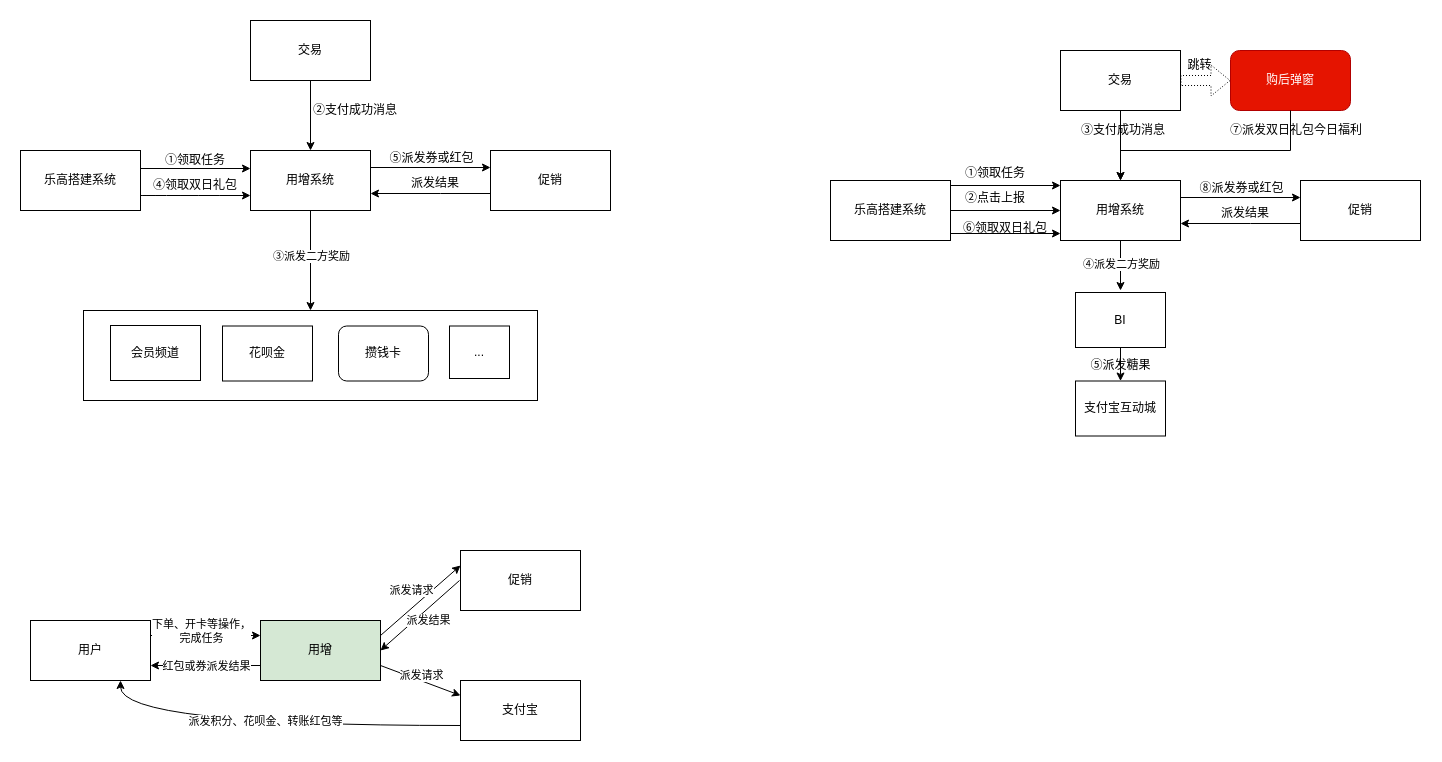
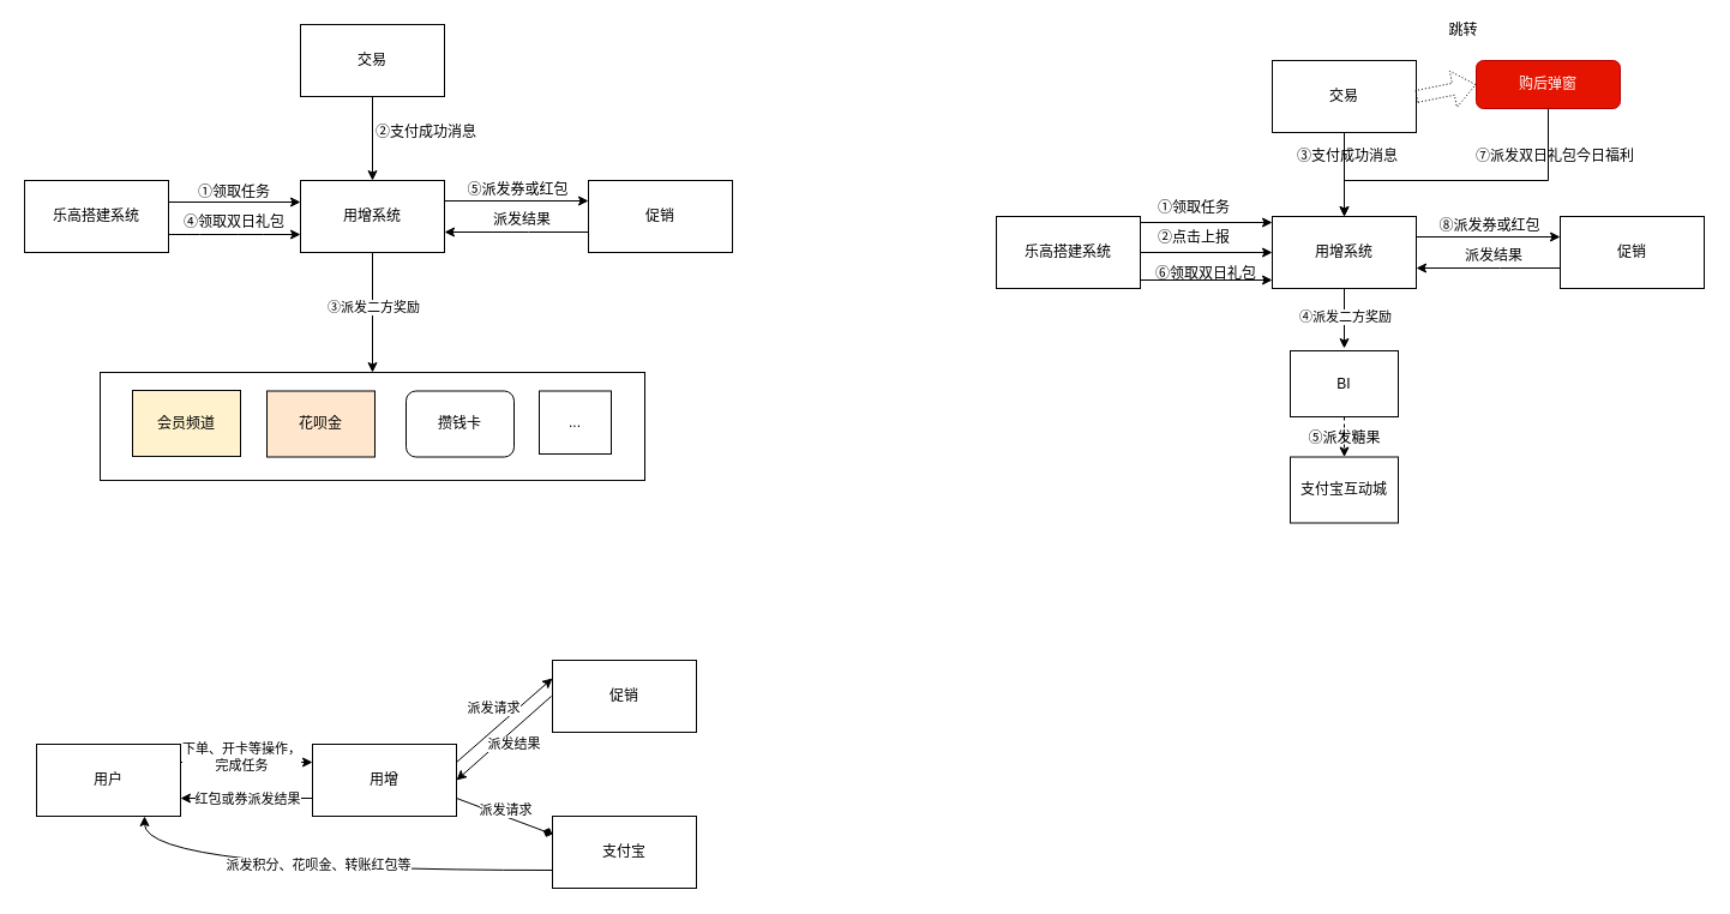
  <mxCell id="0" />
  <mxCell id="1" parent="0" />
  <mxCell id="2" value="" style="rounded=0;whiteSpace=wrap;html=1;" parent="1" vertex="1"><mxGeometry x="83" y="310" width="454" height="90" as="geometry" /></mxCell>
  <mxCell id="3" style="edgeStyle=orthogonalEdgeStyle;rounded=0;orthogonalLoop=1;jettySize=auto;html=1;entryX=0;entryY=0.5;entryDx=0;entryDy=0;" parent="1" edge="1"><mxGeometry relative="1" as="geometry"><mxPoint x="140" y="168" as="sourcePoint" /><mxPoint x="250" y="168" as="targetPoint" /></mxGeometry></mxCell>
  <mxCell id="4" style="edgeStyle=orthogonalEdgeStyle;curved=1;rounded=0;orthogonalLoop=1;jettySize=auto;html=1;exitX=1;exitY=0.75;exitDx=0;exitDy=0;entryX=0;entryY=0.75;entryDx=0;entryDy=0;" parent="1" source="5" target="9" edge="1"><mxGeometry relative="1" as="geometry" /></mxCell>
  <mxCell id="5" value="乐高搭建系统" style="rounded=0;whiteSpace=wrap;html=1;" parent="1" vertex="1"><mxGeometry x="20" y="150" width="120" height="60" as="geometry" /></mxCell>
  <mxCell id="6" style="edgeStyle=orthogonalEdgeStyle;rounded=0;orthogonalLoop=1;jettySize=auto;html=1;exitX=1;exitY=0.5;exitDx=0;exitDy=0;" parent="1" edge="1"><mxGeometry relative="1" as="geometry"><mxPoint x="370" y="187" as="sourcePoint" /><mxPoint x="490" y="167" as="targetPoint" /><Array as="points"><mxPoint x="370" y="167" /></Array></mxGeometry></mxCell>
  <mxCell id="7" style="edgeStyle=orthogonalEdgeStyle;rounded=0;orthogonalLoop=1;jettySize=auto;html=1;entryX=0.5;entryY=0;entryDx=0;entryDy=0;" parent="1" source="9" target="2" edge="1"><mxGeometry relative="1" as="geometry" /></mxCell>
  <mxCell id="8" value="③派发二方奖励" style="edgeLabel;html=1;align=center;verticalAlign=middle;resizable=0;points=[];" parent="7" vertex="1" connectable="0"><mxGeometry x="-0.1" relative="1" as="geometry"><mxPoint as="offset" /></mxGeometry></mxCell>
  <mxCell id="9" value="用增系统" style="rounded=0;whiteSpace=wrap;html=1;" parent="1" vertex="1"><mxGeometry x="250" y="150" width="120" height="60" as="geometry" /></mxCell>
  <mxCell id="10" style="edgeStyle=orthogonalEdgeStyle;rounded=0;orthogonalLoop=1;jettySize=auto;html=1;" parent="1" source="11" target="9" edge="1"><mxGeometry relative="1" as="geometry" /></mxCell>
  <mxCell id="11" value="交易" style="rounded=0;whiteSpace=wrap;html=1;" parent="1" vertex="1"><mxGeometry x="250" y="20" width="120" height="60" as="geometry" /></mxCell>
  <mxCell id="12" value="①领取任务" style="text;html=1;strokeColor=none;fillColor=none;align=center;verticalAlign=middle;whiteSpace=wrap;rounded=0;" parent="1" vertex="1"><mxGeometry x="160" y="150" width="70" height="20" as="geometry" /></mxCell>
  <mxCell id="13" value="②支付成功消息" style="text;html=1;strokeColor=none;fillColor=none;align=center;verticalAlign=middle;whiteSpace=wrap;rounded=0;" parent="1" vertex="1"><mxGeometry x="310" y="100" width="90" height="20" as="geometry" /></mxCell>
  <mxCell id="14" style="edgeStyle=orthogonalEdgeStyle;rounded=0;orthogonalLoop=1;jettySize=auto;html=1;entryX=1;entryY=0.5;entryDx=0;entryDy=0;" parent="1" edge="1"><mxGeometry relative="1" as="geometry"><mxPoint x="490" y="193" as="sourcePoint" /><mxPoint x="370" y="193" as="targetPoint" /><Array as="points"><mxPoint x="440" y="193" /><mxPoint x="440" y="193" /></Array></mxGeometry></mxCell>
  <mxCell id="15" value="促销" style="rounded=0;whiteSpace=wrap;html=1;" parent="1" vertex="1"><mxGeometry x="490" y="150" width="120" height="60" as="geometry" /></mxCell>
  <mxCell id="16" value="⑤派发券或红包" style="text;html=1;strokeColor=none;fillColor=none;align=center;verticalAlign=middle;whiteSpace=wrap;rounded=0;" parent="1" vertex="1"><mxGeometry x="383.5" y="153" width="95" height="10" as="geometry" /></mxCell>
  <mxCell id="17" value="派发结果" style="text;html=1;strokeColor=none;fillColor=none;align=center;verticalAlign=middle;whiteSpace=wrap;rounded=0;" parent="1" vertex="1"><mxGeometry x="410" y="173" width="50" height="20" as="geometry" /></mxCell>
- <mxCell id="18" value="会员频道" style="rounded=0;whiteSpace=wrap;html=1;" parent="1" vertex="1"><mxGeometry x="110" y="325" width="90" height="55" as="geometry" /></mxCell>
- <mxCell id="19" value="花呗金" style="rounded=0;whiteSpace=wrap;html=1;" parent="1" vertex="1"><mxGeometry x="222" y="325.5" width="90" height="55" as="geometry" /></mxCell>
+ <mxCell id="18" value="会员频道" style="rounded=0;whiteSpace=wrap;html=1;fillColor=#fff2cc;" parent="1" vertex="1"><mxGeometry x="110" y="325" width="90" height="55" as="geometry" /></mxCell>
+ <mxCell id="19" value="花呗金" style="rounded=0;whiteSpace=wrap;html=1;fillColor=#ffe6cc;" parent="1" vertex="1"><mxGeometry x="222" y="325.5" width="90" height="55" as="geometry" /></mxCell>
  <mxCell id="20" value="攒钱卡" style="whiteSpace=wrap;html=1;rounded=1;" parent="1" vertex="1"><mxGeometry x="338" y="325.5" width="90" height="55" as="geometry" /></mxCell>
  <mxCell id="21" value="..." style="rounded=0;whiteSpace=wrap;html=1;" parent="1" vertex="1"><mxGeometry x="449" y="325.5" width="60" height="52.5" as="geometry" /></mxCell>
  <mxCell id="22" style="edgeStyle=orthogonalEdgeStyle;rounded=0;orthogonalLoop=1;jettySize=auto;html=1;exitX=1;exitY=0.25;exitDx=0;exitDy=0;entryX=0;entryY=0.25;entryDx=0;entryDy=0;" parent="1" source="24" target="31" edge="1"><mxGeometry relative="1" as="geometry" /></mxCell>
  <mxCell id="23" value="下单、开卡等操作，&lt;br&gt;完成任务" style="edgeLabel;html=1;align=center;verticalAlign=middle;resizable=0;points=[];" parent="22" vertex="1" connectable="0"><mxGeometry x="-0.178" y="4" relative="1" as="geometry"><mxPoint x="5" y="-1" as="offset" /></mxGeometry></mxCell>
  <mxCell id="24" value="用户" style="rounded=0;whiteSpace=wrap;html=1;" parent="1" vertex="1"><mxGeometry x="30" y="620" width="120" height="60" as="geometry" /></mxCell>
  <mxCell id="25" style="rounded=0;orthogonalLoop=1;jettySize=auto;html=1;exitX=1;exitY=0.25;exitDx=0;exitDy=0;entryX=0;entryY=0.25;entryDx=0;entryDy=0;" parent="1" source="31" target="34" edge="1"><mxGeometry relative="1" as="geometry" /></mxCell>
  <mxCell id="26" value="派发请求" style="edgeLabel;html=1;align=center;verticalAlign=middle;resizable=0;points=[];" parent="25" vertex="1" connectable="0"><mxGeometry x="-0.122" y="2" relative="1" as="geometry"><mxPoint x="-4" y="-13" as="offset" /></mxGeometry></mxCell>
- <mxCell id="27" style="edgeStyle=none;rounded=0;orthogonalLoop=1;jettySize=auto;html=1;exitX=1;exitY=0.75;exitDx=0;exitDy=0;entryX=0;entryY=0.25;entryDx=0;entryDy=0;" parent="1" source="31" target="37" edge="1"><mxGeometry relative="1" as="geometry" /></mxCell>
+ <mxCell id="27" style="edgeStyle=none;rounded=0;orthogonalLoop=1;jettySize=auto;html=1;exitX=1;exitY=0.75;exitDx=0;exitDy=0;entryX=0;entryY=0.25;entryDx=0;entryDy=0;endArrow=diamond;" parent="1" source="31" target="37" edge="1"><mxGeometry relative="1" as="geometry" /></mxCell>
  <mxCell id="28" value="派发请求" style="edgeLabel;html=1;align=center;verticalAlign=middle;resizable=0;points=[];" parent="27" vertex="1" connectable="0"><mxGeometry x="-0.304" relative="1" as="geometry"><mxPoint x="12" y="-1" as="offset" /></mxGeometry></mxCell>
  <mxCell id="29" style="edgeStyle=none;rounded=0;orthogonalLoop=1;jettySize=auto;html=1;exitX=0;exitY=0.75;exitDx=0;exitDy=0;entryX=1;entryY=0.75;entryDx=0;entryDy=0;" parent="1" source="31" target="24" edge="1"><mxGeometry relative="1" as="geometry" /></mxCell>
  <mxCell id="30" value="红包或券派发结果" style="edgeLabel;html=1;align=center;verticalAlign=middle;resizable=0;points=[];" parent="29" vertex="1" connectable="0"><mxGeometry x="0.067" relative="1" as="geometry"><mxPoint x="4" as="offset" /></mxGeometry></mxCell>
- <mxCell id="31" value="用增" style="rounded=0;whiteSpace=wrap;html=1;fillColor=#d5e8d4;" parent="1" vertex="1"><mxGeometry x="260" y="620" width="120" height="60" as="geometry" /></mxCell>
+ <mxCell id="31" value="用增" style="rounded=0;whiteSpace=wrap;html=1;" parent="1" vertex="1"><mxGeometry x="260" y="620" width="120" height="60" as="geometry" /></mxCell>
  <mxCell id="32" style="edgeStyle=none;rounded=0;orthogonalLoop=1;jettySize=auto;html=1;entryX=1;entryY=0.5;entryDx=0;entryDy=0;" parent="1" target="31" edge="1"><mxGeometry relative="1" as="geometry"><mxPoint x="459" y="580" as="sourcePoint" /></mxGeometry></mxCell>
  <mxCell id="33" value="派发结果" style="edgeLabel;html=1;align=center;verticalAlign=middle;resizable=0;points=[];" parent="32" vertex="1" connectable="0"><mxGeometry x="-0.018" y="-2" relative="1" as="geometry"><mxPoint x="9" y="7" as="offset" /></mxGeometry></mxCell>
  <mxCell id="34" value="促销" style="rounded=0;whiteSpace=wrap;html=1;" parent="1" vertex="1"><mxGeometry x="460" y="550" width="120" height="60" as="geometry" /></mxCell>
  <mxCell id="35" style="edgeStyle=orthogonalEdgeStyle;rounded=0;orthogonalLoop=1;jettySize=auto;html=1;exitX=0;exitY=0.75;exitDx=0;exitDy=0;entryX=0.75;entryY=1;entryDx=0;entryDy=0;curved=1;" parent="1" source="37" target="24" edge="1"><mxGeometry relative="1" as="geometry" /></mxCell>
  <mxCell id="36" value="派发积分、花呗金、转账红包等" style="edgeLabel;html=1;align=center;verticalAlign=middle;resizable=0;points=[];" parent="35" vertex="1" connectable="0"><mxGeometry x="0.018" y="-5" relative="1" as="geometry"><mxPoint as="offset" /></mxGeometry></mxCell>
  <mxCell id="37" value="支付宝" style="rounded=0;whiteSpace=wrap;html=1;" parent="1" vertex="1"><mxGeometry x="460" y="680" width="120" height="60" as="geometry" /></mxCell>
  <mxCell id="38" value="④领取双日礼包" style="text;html=1;strokeColor=none;fillColor=none;align=center;verticalAlign=middle;whiteSpace=wrap;rounded=0;" parent="1" vertex="1"><mxGeometry x="150" y="176" width="90" height="17" as="geometry" /></mxCell>
  <mxCell id="39" style="edgeStyle=orthogonalEdgeStyle;rounded=0;orthogonalLoop=1;jettySize=auto;html=1;entryX=0;entryY=0.5;entryDx=0;entryDy=0;" edge="1" parent="1"><mxGeometry relative="1" as="geometry"><mxPoint x="950" y="185" as="sourcePoint" /><mxPoint x="1060" y="185" as="targetPoint" /></mxGeometry></mxCell>
  <mxCell id="40" value="乐高搭建系统" style="rounded=0;whiteSpace=wrap;html=1;" vertex="1" parent="1"><mxGeometry x="830" y="180" width="120" height="60" as="geometry" /></mxCell>
  <mxCell id="41" style="edgeStyle=orthogonalEdgeStyle;rounded=0;orthogonalLoop=1;jettySize=auto;html=1;exitX=1;exitY=0.5;exitDx=0;exitDy=0;" edge="1" parent="1"><mxGeometry relative="1" as="geometry"><mxPoint x="1180" y="217" as="sourcePoint" /><mxPoint x="1300" y="197" as="targetPoint" /><Array as="points"><mxPoint x="1180" y="197" /></Array></mxGeometry></mxCell>
  <mxCell id="42" style="edgeStyle=orthogonalEdgeStyle;rounded=0;orthogonalLoop=1;jettySize=auto;html=1;" edge="1" parent="1" source="44"><mxGeometry relative="1" as="geometry"><mxPoint x="1120" y="290" as="targetPoint" /></mxGeometry></mxCell>
  <mxCell id="43" value="④派发二方奖励" style="edgeLabel;html=1;align=center;verticalAlign=middle;resizable=0;points=[];" vertex="1" connectable="0" parent="42"><mxGeometry x="-0.1" relative="1" as="geometry"><mxPoint as="offset" /></mxGeometry></mxCell>
  <mxCell id="44" value="用增系统" style="rounded=0;whiteSpace=wrap;html=1;" vertex="1" parent="1"><mxGeometry x="1060" y="180" width="120" height="60" as="geometry" /></mxCell>
  <mxCell id="45" style="edgeStyle=orthogonalEdgeStyle;rounded=0;orthogonalLoop=1;jettySize=auto;html=1;" edge="1" parent="1" source="46" target="44"><mxGeometry relative="1" as="geometry" /></mxCell>
  <mxCell id="46" value="交易" style="rounded=0;whiteSpace=wrap;html=1;" vertex="1" parent="1"><mxGeometry x="1060" y="50" width="120" height="60" as="geometry" /></mxCell>
  <mxCell id="47" value="①领取任务" style="text;html=1;strokeColor=none;fillColor=none;align=center;verticalAlign=middle;whiteSpace=wrap;rounded=0;" vertex="1" parent="1"><mxGeometry x="960" y="163" width="70" height="20" as="geometry" /></mxCell>
  <mxCell id="48" value="③支付成功消息" style="text;html=1;strokeColor=none;fillColor=none;align=center;verticalAlign=middle;whiteSpace=wrap;rounded=0;" vertex="1" parent="1"><mxGeometry x="1077.5" y="120" width="90" height="20" as="geometry" /></mxCell>
  <mxCell id="49" style="edgeStyle=orthogonalEdgeStyle;rounded=0;orthogonalLoop=1;jettySize=auto;html=1;entryX=1;entryY=0.5;entryDx=0;entryDy=0;" edge="1" parent="1"><mxGeometry relative="1" as="geometry"><mxPoint x="1300" y="223" as="sourcePoint" /><mxPoint x="1180" y="223" as="targetPoint" /><Array as="points"><mxPoint x="1250" y="223" /><mxPoint x="1250" y="223" /></Array></mxGeometry></mxCell>
  <mxCell id="50" value="促销" style="rounded=0;whiteSpace=wrap;html=1;" vertex="1" parent="1"><mxGeometry x="1300" y="180" width="120" height="60" as="geometry" /></mxCell>
  <mxCell id="51" value="⑧派发券或红包" style="text;html=1;strokeColor=none;fillColor=none;align=center;verticalAlign=middle;whiteSpace=wrap;rounded=0;" vertex="1" parent="1"><mxGeometry x="1193.5" y="183" width="95" height="10" as="geometry" /></mxCell>
  <mxCell id="52" value="派发结果" style="text;html=1;strokeColor=none;fillColor=none;align=center;verticalAlign=middle;whiteSpace=wrap;rounded=0;" vertex="1" parent="1"><mxGeometry x="1220" y="203" width="50" height="20" as="geometry" /></mxCell>
- <mxCell id="53" style="edgeStyle=orthogonalEdgeStyle;rounded=0;orthogonalLoop=1;jettySize=auto;html=1;entryX=0.5;entryY=0;entryDx=0;entryDy=0;" edge="1" parent="1" source="54" target="55"><mxGeometry relative="1" as="geometry" /></mxCell>
+ <mxCell id="53" style="edgeStyle=orthogonalEdgeStyle;rounded=0;orthogonalLoop=1;jettySize=auto;html=1;entryX=0.5;entryY=0;entryDx=0;entryDy=0;dashed=1;" edge="1" parent="1" source="54" target="55"><mxGeometry relative="1" as="geometry" /></mxCell>
  <mxCell id="54" value="BI" style="rounded=0;whiteSpace=wrap;html=1;" vertex="1" parent="1"><mxGeometry x="1075" y="292" width="90" height="55" as="geometry" /></mxCell>
  <mxCell id="55" value="支付宝互动城" style="rounded=0;whiteSpace=wrap;html=1;" vertex="1" parent="1"><mxGeometry x="1075" y="380.5" width="90" height="55" as="geometry" /></mxCell>
  <mxCell id="56" value="⑤派发糖果" style="text;html=1;strokeColor=none;fillColor=none;align=center;verticalAlign=middle;whiteSpace=wrap;rounded=0;" vertex="1" parent="1"><mxGeometry x="1077.5" y="350" width="85" height="30" as="geometry" /></mxCell>
  <mxCell id="57" value="" style="endArrow=classic;html=1;rounded=0;exitX=1;exitY=0.5;exitDx=0;exitDy=0;entryX=0;entryY=0.5;entryDx=0;entryDy=0;" edge="1" parent="1" source="40" target="44"><mxGeometry width="50" height="50" relative="1" as="geometry"><mxPoint x="990" y="250" as="sourcePoint" /><mxPoint x="1040" y="200" as="targetPoint" /></mxGeometry></mxCell>
  <mxCell id="58" value="②点击上报" style="text;html=1;strokeColor=none;fillColor=none;align=center;verticalAlign=middle;whiteSpace=wrap;rounded=0;" vertex="1" parent="1"><mxGeometry x="955" y="183" width="80" height="30" as="geometry" /></mxCell>
  <mxCell id="59" value="" style="endArrow=classic;html=1;rounded=0;" edge="1" parent="1"><mxGeometry width="50" height="50" relative="1" as="geometry"><mxPoint x="950" y="233" as="sourcePoint" /><mxPoint x="1060" y="233" as="targetPoint" /></mxGeometry></mxCell>
  <mxCell id="60" value="&lt;span style=&quot;font-family: &amp;#34;helvetica&amp;#34;&quot;&gt;⑥领取双日礼包&lt;/span&gt;" style="text;html=1;strokeColor=none;fillColor=none;align=center;verticalAlign=middle;whiteSpace=wrap;rounded=0;" vertex="1" parent="1"><mxGeometry x="960" y="213" width="90" height="30" as="geometry" /></mxCell>
- <mxCell id="61" value="购后弹窗" style="rounded=1;whiteSpace=wrap;html=1;fillColor=#e51400;strokeColor=#B20000;fontColor=#ffffff;" vertex="1" parent="1"><mxGeometry x="1230" y="50" width="120" height="60" as="geometry" /></mxCell>
+ <mxCell id="61" value="购后弹窗" style="rounded=1;whiteSpace=wrap;html=1;fillColor=#e51400;strokeColor=#B20000;fontColor=#ffffff;" vertex="1" parent="1"><mxGeometry x="1230" y="50" width="120" height="40" as="geometry" /></mxCell>
  <mxCell id="62" value="" style="shape=flexArrow;endArrow=classic;html=1;rounded=0;entryX=0;entryY=0.5;entryDx=0;entryDy=0;exitX=1;exitY=0.5;exitDx=0;exitDy=0;dashed=1;dashPattern=1 2;" edge="1" parent="1" source="46" target="61"><mxGeometry width="50" height="50" relative="1" as="geometry"><mxPoint x="1180" y="90" as="sourcePoint" /><mxPoint x="1230" y="40" as="targetPoint" /></mxGeometry></mxCell>
  <mxCell id="63" value="" style="endArrow=classic;html=1;rounded=0;exitX=0.5;exitY=1;exitDx=0;exitDy=0;entryX=0.5;entryY=0;entryDx=0;entryDy=0;" edge="1" parent="1" source="61" target="44"><mxGeometry width="50" height="50" relative="1" as="geometry"><mxPoint x="1360" y="160" as="sourcePoint" /><mxPoint x="1410" y="110" as="targetPoint" /><Array as="points"><mxPoint x="1290" y="150" /><mxPoint x="1120" y="150" /></Array></mxGeometry></mxCell>
  <mxCell id="64" value="⑦派发双日礼包今日福利" style="text;html=1;strokeColor=none;fillColor=none;align=center;verticalAlign=middle;whiteSpace=wrap;rounded=0;" vertex="1" parent="1"><mxGeometry x="1211" y="115" width="170" height="30" as="geometry" /></mxCell>
- <mxCell id="65" value="跳转" style="text;html=1;strokeColor=none;fillColor=none;align=center;verticalAlign=middle;whiteSpace=wrap;rounded=0;" vertex="1" parent="1"><mxGeometry x="1180" y="50" width="39" height="30" as="geometry" /></mxCell>
+ <mxCell id="65" value="跳转" style="text;html=1;strokeColor=none;fillColor=none;align=center;verticalAlign=middle;whiteSpace=wrap;rounded=0;" vertex="1" parent="1"><mxGeometry x="1200" y="10" width="39" height="30" as="geometry" /></mxCell>
